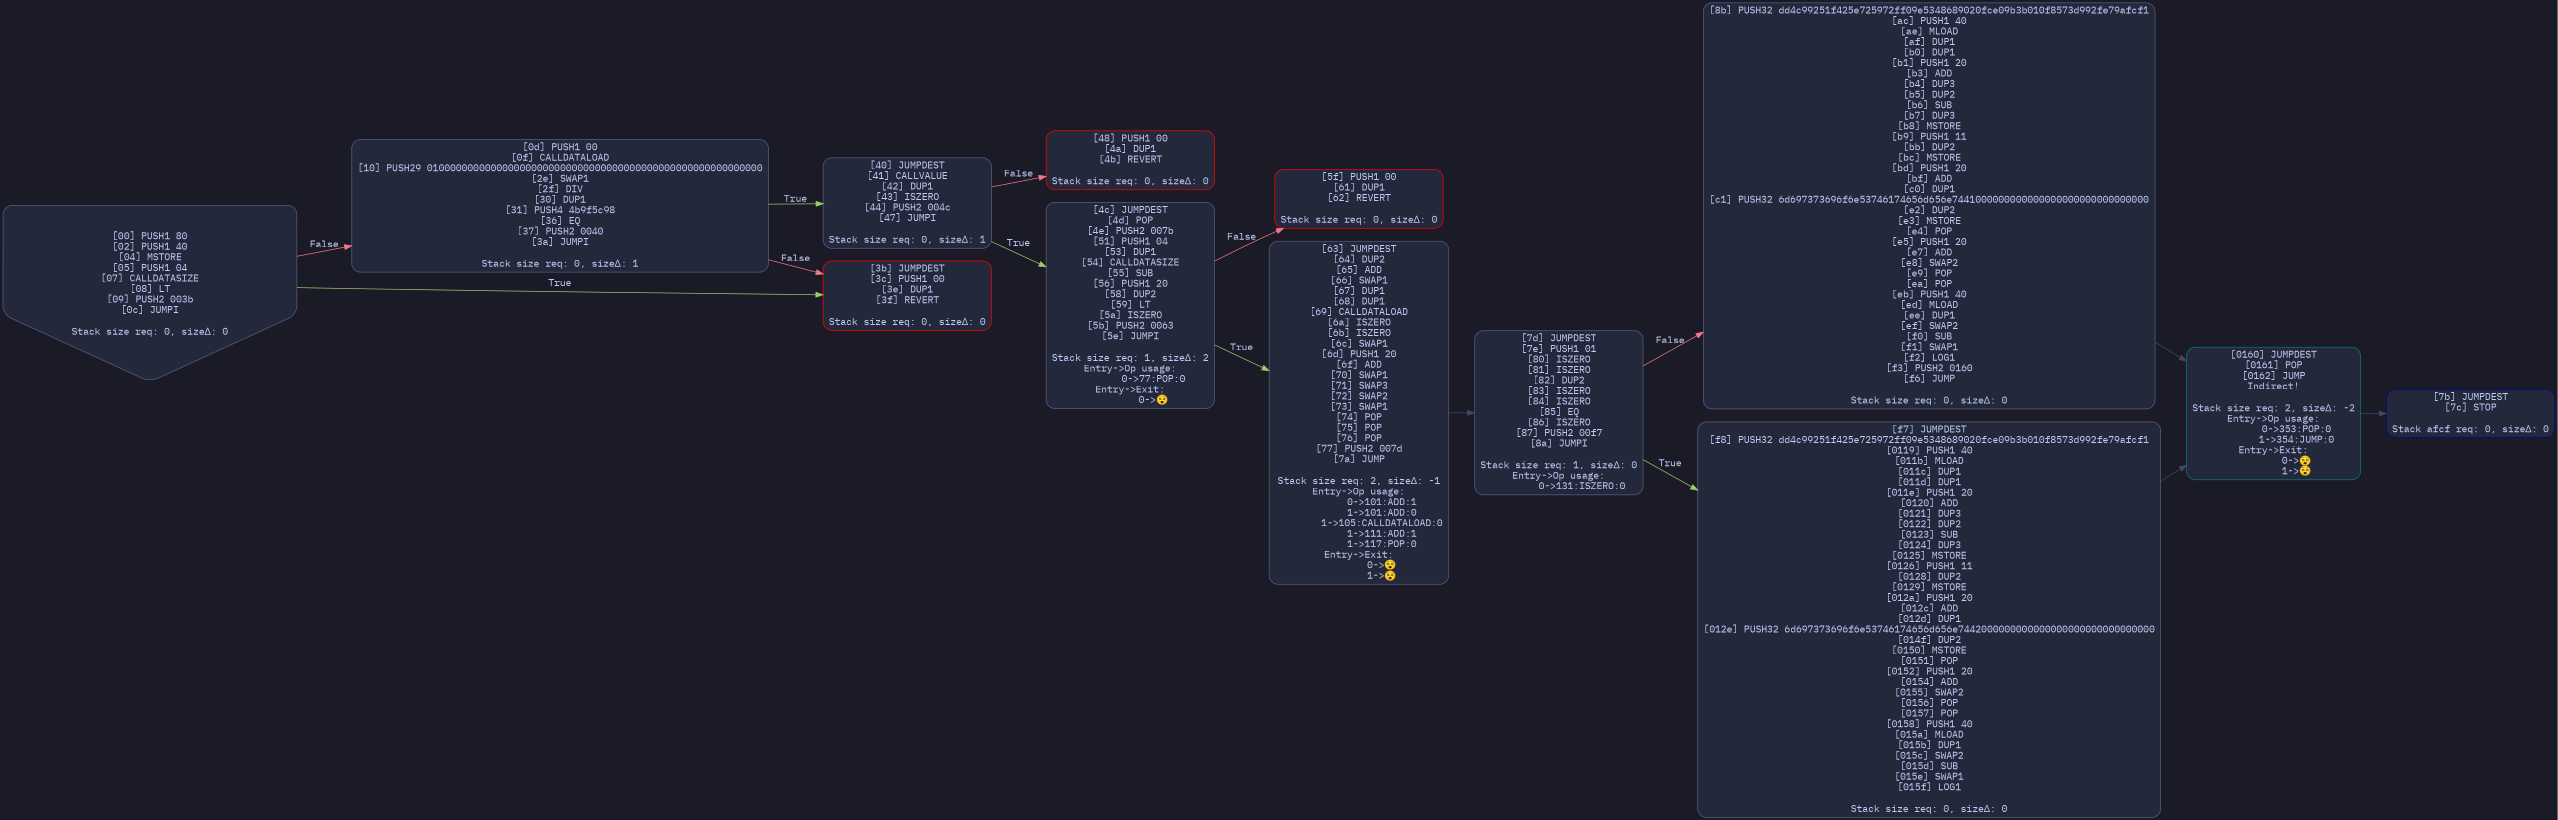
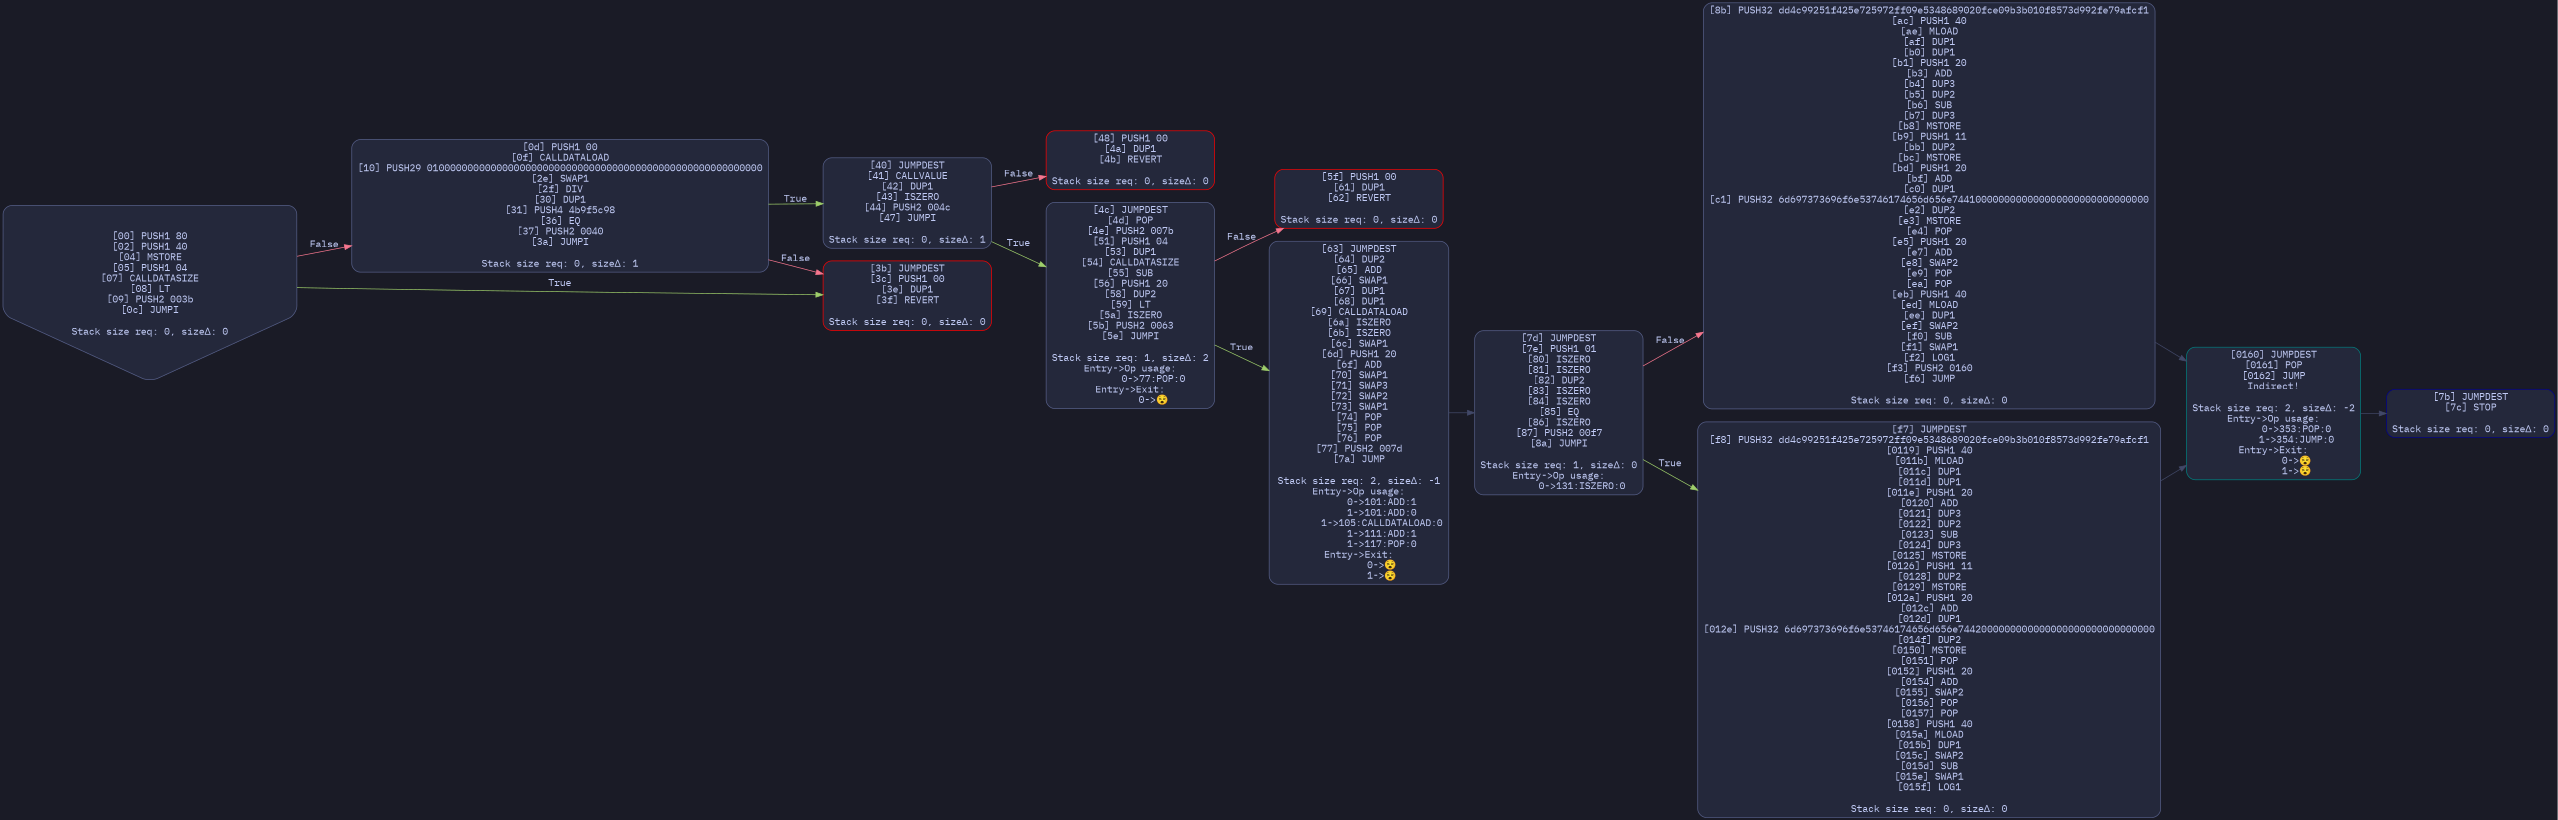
  digraph {
    bgcolor="#1a1b26"
    rankdir=LR
    fontname="IBM Plex Mono"
    node [color="#565f89" fillcolor="#24283b" fontcolor="#c0caf5" fontname="IBM Plex Mono" shape=box style="filled, rounded"]
    edge [color="#f7768e" fontcolor="#c0caf5" fontname="IBM Plex Mono"]
    n1 [label="[00] PUSH1 80\n[02] PUSH1 40\n[04] MSTORE\n[05] PUSH1 04\n[07] CALLDATASIZE\n[08] LT\n[09] PUSH2 003b\n[0c] JUMPI\n\nStack size req: 0, sizeΔ: 0\n" shape=invhouse]
    n2 [label="[0d] PUSH1 00\n[0f] CALLDATALOAD\n[10] PUSH29 0100000000000000000000000000000000000000000000000000000000\n[2e] SWAP1\n[2f] DIV\n[30] DUP1\n[31] PUSH4 4b9f5c98\n[36] EQ\n[37] PUSH2 0040\n[3a] JUMPI\n\nStack size req: 0, sizeΔ: 1\n"]
    n3 [color=red label="[3b] JUMPDEST\n[3c] PUSH1 00\n[3e] DUP1\n[3f] REVERT\n\nStack size req: 0, sizeΔ: 0\n"]
    n4 [label="[40] JUMPDEST\n[41] CALLVALUE\n[42] DUP1\n[43] ISZERO\n[44] PUSH2 004c\n[47] JUMPI\n\nStack size req: 0, sizeΔ: 1\n"]
    n5 [color=red label="[48] PUSH1 00\n[4a] DUP1\n[4b] REVERT\n\nStack size req: 0, sizeΔ: 0\n"]
    n6 [label="[4c] JUMPDEST\n[4d] POP\n[4e] PUSH2 007b\n[51] PUSH1 04\n[53] DUP1\n[54] CALLDATASIZE\n[55] SUB\n[56] PUSH1 20\n[58] DUP2\n[59] LT\n[5a] ISZERO\n[5b] PUSH2 0063\n[5e] JUMPI\n\nStack size req: 1, sizeΔ: 2\nEntry->Op usage:\n	0->77:POP:0\nEntry->Exit:\n	0->😵\n"]
    n7 [color=red label="[5f] PUSH1 00\n[61] DUP1\n[62] REVERT\n\nStack size req: 0, sizeΔ: 0\n"]
    n8 [label="[63] JUMPDEST\n[64] DUP2\n[65] ADD\n[66] SWAP1\n[67] DUP1\n[68] DUP1\n[69] CALLDATALOAD\n[6a] ISZERO\n[6b] ISZERO\n[6c] SWAP1\n[6d] PUSH1 20\n[6f] ADD\n[70] SWAP1\n[71] SWAP3\n[72] SWAP2\n[73] SWAP1\n[74] POP\n[75] POP\n[76] POP\n[77] PUSH2 007d\n[7a] JUMP\n\nStack size req: 2, sizeΔ: -1\nEntry->Op usage:\n	0->101:ADD:1\n	1->101:ADD:0\n	1->105:CALLDATALOAD:0\n	1->111:ADD:1\n	1->117:POP:0\nEntry->Exit:\n	0->😵\n	1->😵\n"]
    n9 [label="[7d] JUMPDEST\n[7e] PUSH1 01\n[80] ISZERO\n[81] ISZERO\n[82] DUP2\n[83] ISZERO\n[84] ISZERO\n[85] EQ\n[86] ISZERO\n[87] PUSH2 00f7\n[8a] JUMPI\n\nStack size req: 1, sizeΔ: 0\nEntry->Op usage:\n	0->131:ISZERO:0\n"]
-   n10 [color=darkblue label="[7b] JUMPDEST\n[7c] STOP\n\nStack afcf req: 0, sizeΔ: 0\n"]
+   n10 [color=darkblue label="[7b] JUMPDEST\n[7c] STOP\n\nStack size req: 0, sizeΔ: 0\n"]
    n11 [label="[8b] PUSH32 dd4c99251f425e725972ff09e5348689020fce09b3b010f8573d992fe79afcf1\n[ac] PUSH1 40\n[ae] MLOAD\n[af] DUP1\n[b0] DUP1\n[b1] PUSH1 20\n[b3] ADD\n[b4] DUP3\n[b5] DUP2\n[b6] SUB\n[b7] DUP3\n[b8] MSTORE\n[b9] PUSH1 11\n[bb] DUP2\n[bc] MSTORE\n[bd] PUSH1 20\n[bf] ADD\n[c0] DUP1\n[c1] PUSH32 6d697373696f6e53746174656d656e7441000000000000000000000000000000\n[e2] DUP2\n[e3] MSTORE\n[e4] POP\n[e5] PUSH1 20\n[e7] ADD\n[e8] SWAP2\n[e9] POP\n[ea] POP\n[eb] PUSH1 40\n[ed] MLOAD\n[ee] DUP1\n[ef] SWAP2\n[f0] SUB\n[f1] SWAP1\n[f2] LOG1\n[f3] PUSH2 0160\n[f6] JUMP\n\nStack size req: 0, sizeΔ: 0\n"]
    n12 [label="[f7] JUMPDEST\n[f8] PUSH32 dd4c99251f425e725972ff09e5348689020fce09b3b010f8573d992fe79afcf1\n[0119] PUSH1 40\n[011b] MLOAD\n[011c] DUP1\n[011d] DUP1\n[011e] PUSH1 20\n[0120] ADD\n[0121] DUP3\n[0122] DUP2\n[0123] SUB\n[0124] DUP3\n[0125] MSTORE\n[0126] PUSH1 11\n[0128] DUP2\n[0129] MSTORE\n[012a] PUSH1 20\n[012c] ADD\n[012d] DUP1\n[012e] PUSH32 6d697373696f6e53746174656d656e7442000000000000000000000000000000\n[014f] DUP2\n[0150] MSTORE\n[0151] POP\n[0152] PUSH1 20\n[0154] ADD\n[0155] SWAP2\n[0156] POP\n[0157] POP\n[0158] PUSH1 40\n[015a] MLOAD\n[015b] DUP1\n[015c] SWAP2\n[015d] SUB\n[015e] SWAP1\n[015f] LOG1\n\nStack size req: 0, sizeΔ: 0\n"]
    n13 [color=teal label="[0160] JUMPDEST\n[0161] POP\n[0162] JUMP\nIndirect!\n\nStack size req: 2, sizeΔ: -2\nEntry->Op usage:\n	0->353:POP:0\n	1->354:JUMP:0\nEntry->Exit:\n	0->😵\n	1->😵\n"]
    n1 -> n2 [label=False]
    n1 -> n3 [color="#9ece6a" label=True]
    n2 -> n3 [label=False]
    n2 -> n4 [color="#9ece6a" label=True]
    n4 -> n5 [label=False]
    n4 -> n6 [color="#9ece6a" label=True]
    n6 -> n7 [label=False]
    n6 -> n8 [color="#9ece6a" label=True]
    n8 -> n9 [color="#414868"]
    n9 -> n11 [label=False]
    n9 -> n12 [color="#9ece6a" label=True]
    n11 -> n13 [color="#414868"]
    n12 -> n13 [color="#414868"]
    n13 -> n10 [color="#414868"]
  }
